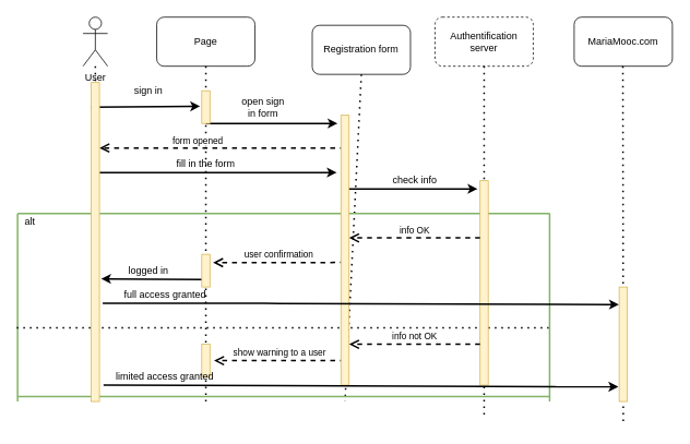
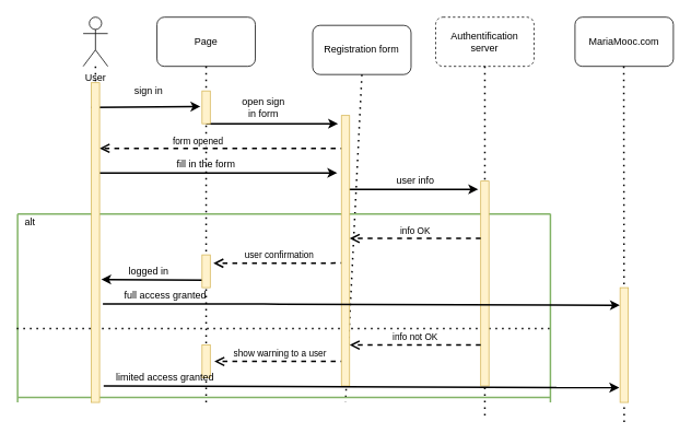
  <mxCell id="0" />
  <mxCell id="1" parent="0" />
  <mxCell id="2" value="User" style="shape=umlActor;verticalLabelPosition=bottom;verticalAlign=top;html=1;" vertex="1" parent="1"><mxGeometry x="101" y="20" width="30" height="60" as="geometry" /></mxCell>
  <mxCell id="3" value="Page" style="rounded=1;whiteSpace=wrap;html=1;" vertex="1" parent="1"><mxGeometry x="191" y="20" width="120" height="60" as="geometry" /></mxCell>
  <mxCell id="4" value="Registration form" style="rounded=1;whiteSpace=wrap;html=1;" vertex="1" parent="1"><mxGeometry x="381" y="30" width="120" height="60" as="geometry" /></mxCell>
  <mxCell id="5" value="Authentification server" style="rounded=1;whiteSpace=wrap;html=1;dashed=1;" vertex="1" parent="1"><mxGeometry x="531" y="20" width="120" height="60" as="geometry" /></mxCell>
  <mxCell id="6" value="" style="endArrow=none;dashed=1;html=1;dashPattern=1 3;strokeWidth=2;" edge="1" parent="1" source="2"><mxGeometry width="50" height="50" relative="1" as="geometry"><mxPoint x="71" y="130" as="sourcePoint" /><mxPoint x="116" y="490" as="targetPoint" /></mxGeometry></mxCell>
  <mxCell id="7" value="" style="endArrow=none;dashed=1;html=1;dashPattern=1 3;strokeWidth=2;" edge="1" parent="1" source="3"><mxGeometry width="50" height="50" relative="1" as="geometry"><mxPoint x="131" y="90" as="sourcePoint" /><mxPoint x="251" y="490" as="targetPoint" /></mxGeometry></mxCell>
  <mxCell id="8" value="" style="endArrow=none;dashed=1;html=1;dashPattern=1 3;strokeWidth=2;exitX=0.5;exitY=1;exitDx=0;exitDy=0;" edge="1" parent="1" source="4"><mxGeometry width="50" height="50" relative="1" as="geometry"><mxPoint x="141" y="90" as="sourcePoint" /><mxPoint x="421" y="490" as="targetPoint" /></mxGeometry></mxCell>
  <mxCell id="9" value="" style="endArrow=none;dashed=1;html=1;dashPattern=1 3;strokeWidth=2;exitX=0.5;exitY=1;exitDx=0;exitDy=0;" edge="1" parent="1" source="5"><mxGeometry width="50" height="50" relative="1" as="geometry"><mxPoint x="281" y="90" as="sourcePoint" /><mxPoint x="591" y="510" as="targetPoint" /></mxGeometry></mxCell>
  <mxCell id="10" value="" style="endArrow=classic;html=1;strokeWidth=2;" edge="1" parent="1"><mxGeometry width="50" height="50" relative="1" as="geometry"><mxPoint x="111" y="130" as="sourcePoint" /><mxPoint x="244" y="129" as="targetPoint" /></mxGeometry></mxCell>
  <mxCell id="11" value="sign in" style="text;html=1;strokeColor=none;fillColor=none;align=center;verticalAlign=middle;whiteSpace=wrap;rounded=0;" vertex="1" parent="1"><mxGeometry x="161" y="100" width="40" height="20" as="geometry" /></mxCell>
  <mxCell id="12" value="" style="endArrow=classic;html=1;strokeWidth=2;" edge="1" parent="1"><mxGeometry width="50" height="50" relative="1" as="geometry"><mxPoint x="251" y="150" as="sourcePoint" /><mxPoint x="412" y="150" as="targetPoint" /></mxGeometry></mxCell>
  <mxCell id="13" value="open sign in form" style="text;html=1;strokeColor=none;fillColor=none;align=center;verticalAlign=middle;whiteSpace=wrap;rounded=0;" vertex="1" parent="1"><mxGeometry x="291" y="120" width="60" height="20" as="geometry" /></mxCell>
  <mxCell id="14" value="form opened" style="html=1;verticalAlign=bottom;endArrow=open;dashed=1;endSize=8;strokeWidth=2;" edge="1" parent="1"><mxGeometry x="0.2" relative="1" as="geometry"><mxPoint x="421" y="180" as="sourcePoint" /><mxPoint x="121" y="180" as="targetPoint" /><mxPoint as="offset" /></mxGeometry></mxCell>
  <mxCell id="15" value="" style="endArrow=classic;html=1;strokeWidth=2;" edge="1" parent="1"><mxGeometry width="50" height="50" relative="1" as="geometry"><mxPoint x="121" y="210" as="sourcePoint" /><mxPoint x="411" y="210" as="targetPoint" /><Array as="points" /></mxGeometry></mxCell>
  <mxCell id="16" value="" style="endArrow=classic;html=1;strokeWidth=2;" edge="1" parent="1"><mxGeometry width="50" height="50" relative="1" as="geometry"><mxPoint x="421" y="230" as="sourcePoint" /><mxPoint x="583" y="230" as="targetPoint" /></mxGeometry></mxCell>
- <mxCell id="17" value="check info" style="text;html=1;align=center;verticalAlign=middle;resizable=0;points=[];autosize=1;strokeColor=none;" vertex="1" parent="1"><mxGeometry x="471" y="210" width="70" height="20" as="geometry" /></mxCell>
+ <mxCell id="17" value="user info" style="text;html=1;align=center;verticalAlign=middle;resizable=0;points=[];autosize=1;strokeColor=none;" vertex="1" parent="1"><mxGeometry x="471" y="210" width="70" height="20" as="geometry" /></mxCell>
  <mxCell id="18" value="fill in the form" style="text;html=1;strokeColor=none;fillColor=none;align=center;verticalAlign=middle;whiteSpace=wrap;rounded=0;" vertex="1" parent="1"><mxGeometry x="161" y="190" width="180" height="20" as="geometry" /></mxCell>
  <mxCell id="19" value="" style="endArrow=none;html=1;strokeWidth=2;fillColor=#d5e8d4;strokeColor=#82b366;" edge="1" parent="1"><mxGeometry width="50" height="50" relative="1" as="geometry"><mxPoint x="21" y="260" as="sourcePoint" /><mxPoint x="671" y="260" as="targetPoint" /></mxGeometry></mxCell>
  <mxCell id="20" value="" style="endArrow=none;html=1;strokeWidth=2;fillColor=#d5e8d4;strokeColor=#82b366;" edge="1" parent="1"><mxGeometry width="50" height="50" relative="1" as="geometry"><mxPoint x="21" y="260" as="sourcePoint" /><mxPoint x="21" y="490" as="targetPoint" /></mxGeometry></mxCell>
  <mxCell id="21" value="" style="endArrow=none;html=1;strokeWidth=2;fillColor=#d5e8d4;strokeColor=#82b366;" edge="1" parent="1"><mxGeometry width="50" height="50" relative="1" as="geometry"><mxPoint x="21" y="484" as="sourcePoint" /><mxPoint x="671" y="484" as="targetPoint" /></mxGeometry></mxCell>
  <mxCell id="22" value="" style="endArrow=none;dashed=1;html=1;dashPattern=1 3;strokeWidth=2;" edge="1" parent="1"><mxGeometry width="50" height="50" relative="1" as="geometry"><mxPoint x="20" y="400" as="sourcePoint" /><mxPoint x="670" y="400" as="targetPoint" /></mxGeometry></mxCell>
  <mxCell id="23" value="" style="html=1;points=[];perimeter=orthogonalPerimeter;fillColor=#fff2cc;strokeColor=#d6b656;" vertex="1" parent="1"><mxGeometry x="586" y="220" width="10" height="250" as="geometry" /></mxCell>
  <mxCell id="24" value="info OK" style="html=1;verticalAlign=bottom;endArrow=open;dashed=1;endSize=8;strokeWidth=2;" edge="1" parent="1"><mxGeometry relative="1" as="geometry"><mxPoint x="586" y="290" as="sourcePoint" /><mxPoint x="426" y="290" as="targetPoint" /></mxGeometry></mxCell>
  <mxCell id="25" value="info not OK" style="html=1;verticalAlign=bottom;endArrow=open;dashed=1;endSize=8;strokeWidth=2;" edge="1" parent="1"><mxGeometry relative="1" as="geometry"><mxPoint x="586" y="420" as="sourcePoint" /><mxPoint x="426" y="420" as="targetPoint" /></mxGeometry></mxCell>
  <mxCell id="26" value="show warning to a user" style="html=1;verticalAlign=bottom;endArrow=open;dashed=1;endSize=8;strokeWidth=2;" edge="1" parent="1"><mxGeometry relative="1" as="geometry"><mxPoint x="421" y="440" as="sourcePoint" /><mxPoint x="261" y="440" as="targetPoint" /></mxGeometry></mxCell>
  <mxCell id="27" value="" style="endArrow=none;html=1;strokeWidth=2;fillColor=#d5e8d4;strokeColor=#82b366;" edge="1" parent="1"><mxGeometry width="50" height="50" relative="1" as="geometry"><mxPoint x="671" y="260" as="sourcePoint" /><mxPoint x="671" y="490" as="targetPoint" /></mxGeometry></mxCell>
  <mxCell id="28" value="user confirmation" style="html=1;verticalAlign=bottom;endArrow=open;dashed=1;endSize=8;strokeWidth=2;entryX=1.38;entryY=0.255;entryDx=0;entryDy=0;entryPerimeter=0;" edge="1" parent="1" target="39"><mxGeometry relative="1" as="geometry"><mxPoint x="421" y="320" as="sourcePoint" /><mxPoint x="251" y="320" as="targetPoint" /></mxGeometry></mxCell>
  <mxCell id="29" value="alt" style="text;html=1;align=center;verticalAlign=middle;resizable=0;points=[];autosize=1;strokeColor=none;" vertex="1" parent="1"><mxGeometry x="21" y="260" width="30" height="20" as="geometry" /></mxCell>
  <mxCell id="30" value="" style="html=1;points=[];perimeter=orthogonalPerimeter;fillColor=#fff2cc;strokeColor=#d6b656;" vertex="1" parent="1"><mxGeometry x="111" y="100" width="10" height="390" as="geometry" /></mxCell>
  <mxCell id="31" value="" style="html=1;points=[];perimeter=orthogonalPerimeter;fillColor=#fff2cc;strokeColor=#d6b656;" vertex="1" parent="1"><mxGeometry x="416" y="140" width="10" height="330" as="geometry" /></mxCell>
  <mxCell id="32" value="" style="html=1;points=[];perimeter=orthogonalPerimeter;fillColor=#fff2cc;strokeColor=#d6b656;" vertex="1" parent="1"><mxGeometry x="246" y="110" width="10" height="40" as="geometry" /></mxCell>
  <mxCell id="33" value="MariaMooc.com" style="rounded=1;whiteSpace=wrap;html=1;" vertex="1" parent="1"><mxGeometry x="701" y="20" width="120" height="60" as="geometry" /></mxCell>
  <mxCell id="34" value="" style="endArrow=classic;html=1;strokeWidth=2;" edge="1" parent="1"><mxGeometry width="50" height="50" relative="1" as="geometry"><mxPoint x="251" y="341" as="sourcePoint" /><mxPoint x="123" y="340" as="targetPoint" /></mxGeometry></mxCell>
  <mxCell id="35" value="logged in" style="text;html=1;strokeColor=none;fillColor=none;align=center;verticalAlign=middle;whiteSpace=wrap;rounded=0;" vertex="1" parent="1"><mxGeometry x="131" y="320" width="100" height="20" as="geometry" /></mxCell>
  <mxCell id="36" value="" style="endArrow=classic;html=1;entryX=-0.02;entryY=0.153;entryDx=0;entryDy=0;entryPerimeter=0;strokeWidth=2;" edge="1" parent="1" target="43"><mxGeometry width="50" height="50" relative="1" as="geometry"><mxPoint x="125" y="370" as="sourcePoint" /><mxPoint x="761" y="370" as="targetPoint" /><Array as="points"><mxPoint x="311" y="370" /></Array></mxGeometry></mxCell>
  <mxCell id="37" value="full access granted" style="text;html=1;align=center;verticalAlign=middle;resizable=0;points=[];autosize=1;strokeColor=none;" vertex="1" parent="1"><mxGeometry x="141" y="350" width="120" height="20" as="geometry" /></mxCell>
  <mxCell id="38" value="" style="endArrow=none;dashed=1;html=1;dashPattern=1 3;strokeWidth=2;exitX=0.5;exitY=1;exitDx=0;exitDy=0;" edge="1" parent="1"><mxGeometry width="50" height="50" relative="1" as="geometry"><mxPoint x="760.5" y="80" as="sourcePoint" /><mxPoint x="761" y="520" as="targetPoint" /></mxGeometry></mxCell>
  <mxCell id="39" value="" style="html=1;points=[];perimeter=orthogonalPerimeter;fillColor=#fff2cc;strokeColor=#d6b656;" vertex="1" parent="1"><mxGeometry x="246" y="310" width="10" height="40" as="geometry" /></mxCell>
  <mxCell id="40" value="" style="html=1;points=[];perimeter=orthogonalPerimeter;fillColor=#fff2cc;strokeColor=#d6b656;" vertex="1" parent="1"><mxGeometry x="246" y="420" width="10" height="40" as="geometry" /></mxCell>
  <mxCell id="41" value="" style="endArrow=classic;html=1;strokeWidth=2;" edge="1" parent="1"><mxGeometry width="50" height="50" relative="1" as="geometry"><mxPoint x="126" y="470" as="sourcePoint" /><mxPoint x="755" y="472" as="targetPoint" /><Array as="points" /></mxGeometry></mxCell>
  <mxCell id="42" value="limited access granted" style="text;html=1;strokeColor=none;fillColor=none;align=center;verticalAlign=middle;whiteSpace=wrap;rounded=0;" vertex="1" parent="1"><mxGeometry x="91" y="450" width="220" height="20" as="geometry" /></mxCell>
  <mxCell id="43" value="" style="html=1;points=[];perimeter=orthogonalPerimeter;fillColor=#fff2cc;strokeColor=#d6b656;" vertex="1" parent="1"><mxGeometry x="756" y="350" width="10" height="140" as="geometry" /></mxCell>
